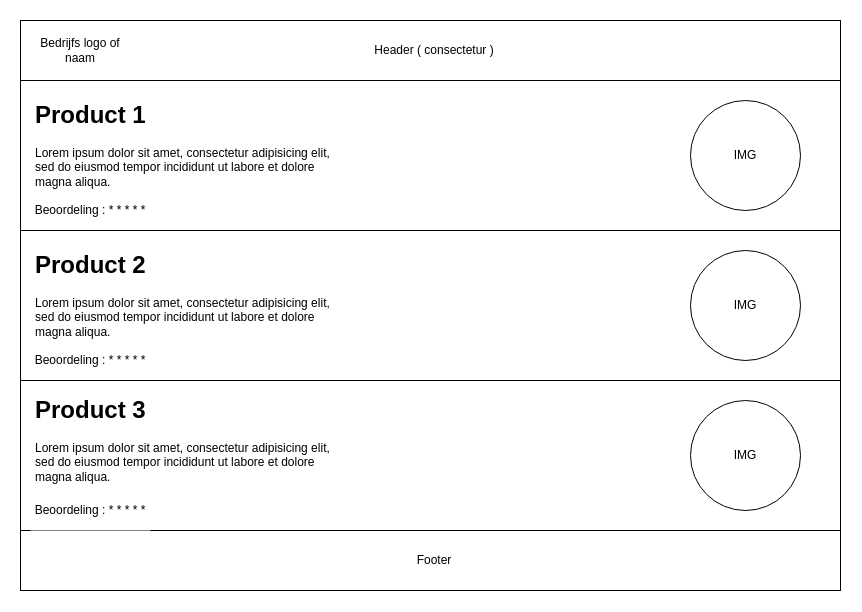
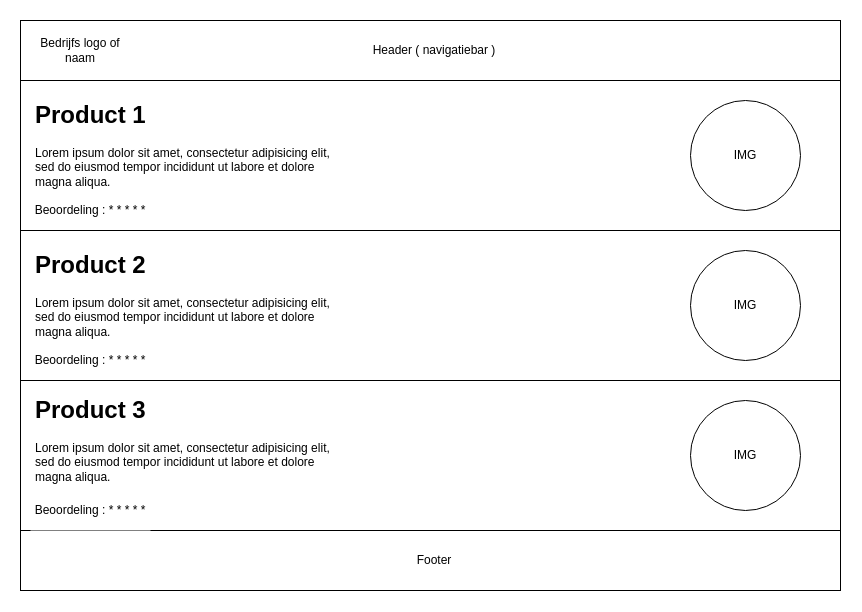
  <mxCell id="0" />
  <mxCell id="1" parent="0" />
  <mxCell id="2" value="" style="rounded=0;whiteSpace=wrap;html=1;" vertex="1" parent="1"><mxGeometry width="820" height="60" as="geometry" x="20" y="20" /></mxCell>
- <mxCell id="3" value="Header ( consectetur )" style="text;html=1;strokeColor=none;fillColor=none;align=center;verticalAlign=middle;whiteSpace=wrap;rounded=0;" vertex="1" parent="1"><mxGeometry x="366" y="35" width="136" height="30" as="geometry" /></mxCell>
+ <mxCell id="3" value="Header ( navigatiebar )" style="text;html=1;strokeColor=none;fillColor=none;align=center;verticalAlign=middle;whiteSpace=wrap;rounded=0;" vertex="1" parent="1"><mxGeometry x="366" y="35" width="136" height="30" as="geometry" /></mxCell>
  <mxCell id="4" value="Bedrijfs logo of naam" style="text;html=1;strokeColor=none;fillColor=none;align=center;verticalAlign=middle;whiteSpace=wrap;rounded=0;" vertex="1" parent="1"><mxGeometry x="30" y="35" width="100" height="30" as="geometry" /></mxCell>
  <mxCell id="5" value="" style="rounded=0;whiteSpace=wrap;html=1;" vertex="1" parent="1"><mxGeometry y="80" width="820" height="150" as="geometry" x="20" /></mxCell>
  <mxCell id="6" value="&lt;h1&gt;Product 1&lt;/h1&gt;&lt;p&gt;Lorem ipsum dolor sit amet, consectetur adipisicing elit, sed do eiusmod tempor incididunt ut labore et dolore magna aliqua.&lt;/p&gt;" style="text;html=1;strokeColor=none;fillColor=none;spacing=5;spacingTop=-20;whiteSpace=wrap;overflow=hidden;rounded=0;" vertex="1" parent="1"><mxGeometry x="30" y="95" width="310" height="120" as="geometry" /></mxCell>
  <mxCell id="7" value="" style="ellipse;whiteSpace=wrap;html=1;aspect=fixed;" vertex="1" parent="1"><mxGeometry x="690" y="100" width="110" height="110" as="geometry" /></mxCell>
  <mxCell id="8" value="IMG" style="text;html=1;strokeColor=none;fillColor=none;align=center;verticalAlign=middle;whiteSpace=wrap;rounded=0;" vertex="1" parent="1"><mxGeometry x="715" y="140" width="60" height="30" as="geometry" /></mxCell>
  <mxCell id="9" value="Beoordeling : * * * * *" style="rounded=0;whiteSpace=wrap;html=1;strokeColor=none;" vertex="1" parent="1"><mxGeometry x="30" y="190" width="120" height="40" as="geometry" /></mxCell>
  <mxCell id="10" value="" style="rounded=0;whiteSpace=wrap;html=1;" vertex="1" parent="1"><mxGeometry y="230" width="820" height="150" as="geometry" x="20" /></mxCell>
  <mxCell id="11" value="&lt;h1&gt;Product 2&lt;/h1&gt;&lt;p&gt;Lorem ipsum dolor sit amet, consectetur adipisicing elit, sed do eiusmod tempor incididunt ut labore et dolore magna aliqua.&lt;/p&gt;" style="text;html=1;strokeColor=none;fillColor=none;spacing=5;spacingTop=-20;whiteSpace=wrap;overflow=hidden;rounded=0;" vertex="1" parent="1"><mxGeometry x="30" y="245" width="310" height="120" as="geometry" /></mxCell>
  <mxCell id="12" value="Beoordeling : * * * * *" style="rounded=0;whiteSpace=wrap;html=1;strokeColor=none;" vertex="1" parent="1"><mxGeometry x="30" y="340" width="120" height="40" as="geometry" /></mxCell>
  <mxCell id="13" value="" style="ellipse;whiteSpace=wrap;html=1;aspect=fixed;" vertex="1" parent="1"><mxGeometry x="690" y="250" width="110" height="110" as="geometry" /></mxCell>
  <mxCell id="14" value="IMG" style="text;html=1;strokeColor=none;fillColor=none;align=center;verticalAlign=middle;whiteSpace=wrap;rounded=0;" vertex="1" parent="1"><mxGeometry x="715" y="290" width="60" height="30" as="geometry" /></mxCell>
  <mxCell id="15" value="" style="rounded=0;whiteSpace=wrap;html=1;" vertex="1" parent="1"><mxGeometry y="530" width="820" height="60" as="geometry" x="20" /></mxCell>
  <mxCell id="16" value="Footer" style="text;html=1;strokeColor=none;fillColor=none;align=center;verticalAlign=middle;whiteSpace=wrap;rounded=0;" vertex="1" parent="1"><mxGeometry x="400" y="395" width="60" height="30" as="geometry" /></mxCell>
  <mxCell id="17" value="" style="rounded=0;whiteSpace=wrap;html=1;" vertex="1" parent="1"><mxGeometry y="380" width="820" height="150" as="geometry" x="20" /></mxCell>
  <mxCell id="18" value="&lt;h1&gt;Product 3&lt;/h1&gt;&lt;p&gt;Lorem ipsum dolor sit amet, consectetur adipisicing elit, sed do eiusmod tempor incididunt ut labore et dolore magna aliqua.&lt;/p&gt;" style="text;html=1;strokeColor=none;fillColor=none;spacing=5;spacingTop=-20;whiteSpace=wrap;overflow=hidden;rounded=0;" vertex="1" parent="1"><mxGeometry x="30" y="390" width="310" height="120" as="geometry" /></mxCell>
  <mxCell id="19" value="Beoordeling : * * * * *" style="rounded=0;whiteSpace=wrap;html=1;strokeColor=none;" vertex="1" parent="1"><mxGeometry x="30" y="490" width="120" height="40" as="geometry" /></mxCell>
  <mxCell id="20" value="" style="ellipse;whiteSpace=wrap;html=1;aspect=fixed;" vertex="1" parent="1"><mxGeometry x="690" y="400" width="110" height="110" as="geometry" /></mxCell>
  <mxCell id="21" value="IMG" style="text;html=1;strokeColor=none;fillColor=none;align=center;verticalAlign=middle;whiteSpace=wrap;rounded=0;" vertex="1" parent="1"><mxGeometry x="715" y="440" width="60" height="30" as="geometry" /></mxCell>
  <mxCell id="22" value="Footer" style="text;html=1;strokeColor=none;fillColor=none;align=center;verticalAlign=middle;whiteSpace=wrap;rounded=0;" vertex="1" parent="1"><mxGeometry x="404" y="545" width="60" height="30" as="geometry" /></mxCell>
